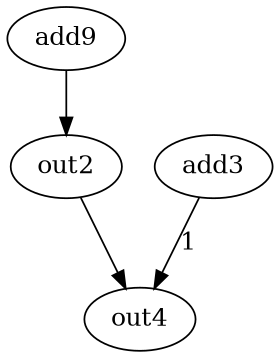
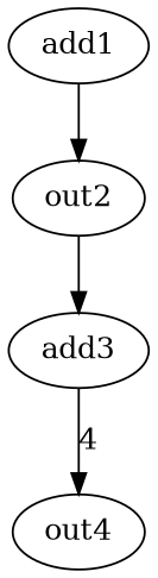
  strict digraph {
    node [op=add value=2]
    edge [port=1 w=0]
-   n1 [alap=1 asap=1 label=add9 op=addi]
+   n1 [alap=1 asap=1 label=add1 op=addi]
    n2 [alap=2 asap=2 label=out2]
    n3 [alap=3 asap=3 label=add3]
    n4 [alap=4 asap=4 label=out4 op=out value=""]
    n1 -> n2
-   n2 -> n4
-   n3 -> n4 [label=1 port=0 w=1]
+   n2 -> n3
+   n3 -> n4 [label=4 port=0 w=1]
  }
